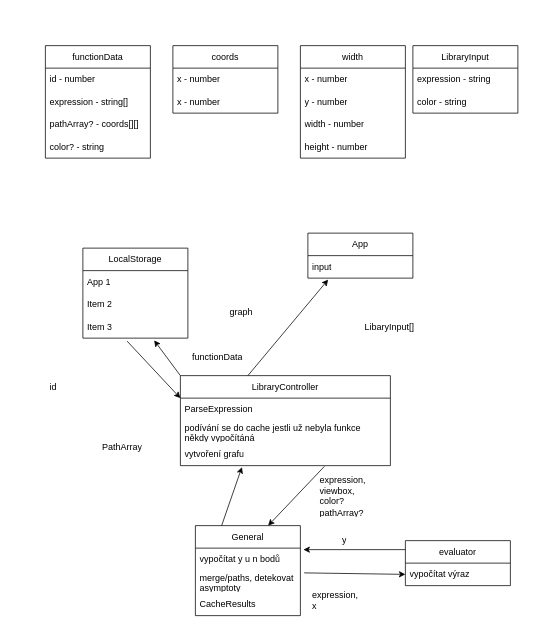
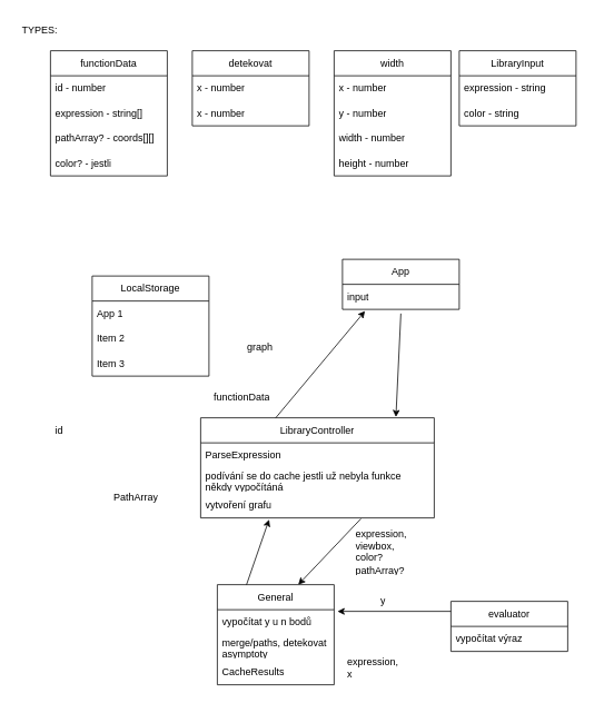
  <mxCell id="0" />
  <mxCell id="1" parent="0" />
  <mxCell id="2" value="LibraryController" style="swimlane;fontStyle=0;childLayout=stackLayout;horizontal=1;startSize=30;horizontalStack=0;resizeParent=1;resizeParentMax=0;resizeLast=0;collapsible=1;marginBottom=0;whiteSpace=wrap;html=1;" vertex="1" parent="1"><mxGeometry x="240" y="500" width="280" height="120" as="geometry" /></mxCell>
  <mxCell id="3" value="ParseExpression" style="text;strokeColor=none;fillColor=none;align=left;verticalAlign=middle;spacingLeft=4;spacingRight=4;overflow=hidden;points=[[0,0.5],[1,0.5]];portConstraint=eastwest;rotatable=0;whiteSpace=wrap;html=1;" vertex="1" parent="2"><mxGeometry y="30" width="280" height="30" as="geometry" /></mxCell>
  <mxCell id="4" value="podívání se do cache jestli už nebyla funkce někdy vypočítáná" style="text;strokeColor=none;fillColor=none;align=left;verticalAlign=middle;spacingLeft=4;spacingRight=4;overflow=hidden;points=[[0,0.5],[1,0.5]];portConstraint=eastwest;rotatable=0;whiteSpace=wrap;html=1;" vertex="1" parent="2"><mxGeometry y="60" width="280" height="30" as="geometry" /></mxCell>
  <mxCell id="5" value="vytvoření grafu" style="text;strokeColor=none;fillColor=none;align=left;verticalAlign=middle;spacingLeft=4;spacingRight=4;overflow=hidden;points=[[0,0.5],[1,0.5]];portConstraint=eastwest;rotatable=0;whiteSpace=wrap;html=1;" vertex="1" parent="2"><mxGeometry y="90" width="280" height="30" as="geometry" /></mxCell>
  <mxCell id="6" value="App" style="swimlane;fontStyle=0;childLayout=stackLayout;horizontal=1;startSize=30;horizontalStack=0;resizeParent=1;resizeParentMax=0;resizeLast=0;collapsible=1;marginBottom=0;whiteSpace=wrap;html=1;" vertex="1" parent="1"><mxGeometry x="410" y="310" width="140" height="60" as="geometry" /></mxCell>
  <mxCell id="7" value="input" style="text;strokeColor=none;fillColor=none;align=left;verticalAlign=middle;spacingLeft=4;spacingRight=4;overflow=hidden;points=[[0,0.5],[1,0.5]];portConstraint=eastwest;rotatable=0;whiteSpace=wrap;html=1;" vertex="1" parent="6"><mxGeometry y="30" width="140" height="30" as="geometry" /></mxCell>
  <mxCell id="8" value="LocalStorage" style="swimlane;fontStyle=0;childLayout=stackLayout;horizontal=1;startSize=30;horizontalStack=0;resizeParent=1;resizeParentMax=0;resizeLast=0;collapsible=1;marginBottom=0;whiteSpace=wrap;html=1;" vertex="1" parent="1"><mxGeometry x="110" y="330" width="140" height="120" as="geometry" /></mxCell>
  <mxCell id="9" value="App 1" style="text;strokeColor=none;fillColor=none;align=left;verticalAlign=middle;spacingLeft=4;spacingRight=4;overflow=hidden;points=[[0,0.5],[1,0.5]];portConstraint=eastwest;rotatable=0;whiteSpace=wrap;html=1;" vertex="1" parent="8"><mxGeometry y="30" width="140" height="30" as="geometry" /></mxCell>
  <mxCell id="10" value="Item 2" style="text;strokeColor=none;fillColor=none;align=left;verticalAlign=middle;spacingLeft=4;spacingRight=4;overflow=hidden;points=[[0,0.5],[1,0.5]];portConstraint=eastwest;rotatable=0;whiteSpace=wrap;html=1;" vertex="1" parent="8"><mxGeometry y="60" width="140" height="30" as="geometry" /></mxCell>
  <mxCell id="11" value="Item 3" style="text;strokeColor=none;fillColor=none;align=left;verticalAlign=middle;spacingLeft=4;spacingRight=4;overflow=hidden;points=[[0,0.5],[1,0.5]];portConstraint=eastwest;rotatable=0;whiteSpace=wrap;html=1;" vertex="1" parent="8"><mxGeometry y="90" width="140" height="30" as="geometry" /></mxCell>
  <mxCell id="12" value="General" style="swimlane;fontStyle=0;childLayout=stackLayout;horizontal=1;startSize=30;horizontalStack=0;resizeParent=1;resizeParentMax=0;resizeLast=0;collapsible=1;marginBottom=0;whiteSpace=wrap;html=1;" vertex="1" parent="1"><mxGeometry x="260" y="700" width="140" height="120" as="geometry" /></mxCell>
  <mxCell id="13" value="vypočítat y u n bodů" style="text;strokeColor=none;fillColor=none;align=left;verticalAlign=middle;spacingLeft=4;spacingRight=4;overflow=hidden;points=[[0,0.5],[1,0.5]];portConstraint=eastwest;rotatable=0;whiteSpace=wrap;html=1;" vertex="1" parent="12"><mxGeometry y="30" width="140" height="30" as="geometry" /></mxCell>
  <mxCell id="14" value="merge/paths, detekovat asymptoty" style="text;strokeColor=none;fillColor=none;align=left;verticalAlign=middle;spacingLeft=4;spacingRight=4;overflow=hidden;points=[[0,0.5],[1,0.5]];portConstraint=eastwest;rotatable=0;whiteSpace=wrap;html=1;" vertex="1" parent="12"><mxGeometry y="60" width="140" height="30" as="geometry" /></mxCell>
  <mxCell id="15" value="CacheResults" style="text;strokeColor=none;fillColor=none;align=left;verticalAlign=middle;spacingLeft=4;spacingRight=4;overflow=hidden;points=[[0,0.5],[1,0.5]];portConstraint=eastwest;rotatable=0;whiteSpace=wrap;html=1;" vertex="1" parent="12"><mxGeometry y="90" width="140" height="30" as="geometry" /></mxCell>
  <mxCell id="16" value="evaluator" style="swimlane;fontStyle=0;childLayout=stackLayout;horizontal=1;startSize=30;horizontalStack=0;resizeParent=1;resizeParentMax=0;resizeLast=0;collapsible=1;marginBottom=0;whiteSpace=wrap;html=1;" vertex="1" parent="1"><mxGeometry x="540" y="720" width="140" height="60" as="geometry" /></mxCell>
  <mxCell id="17" value="vypočítat výraz" style="text;strokeColor=none;fillColor=none;align=left;verticalAlign=middle;spacingLeft=4;spacingRight=4;overflow=hidden;points=[[0,0.5],[1,0.5]];portConstraint=eastwest;rotatable=0;whiteSpace=wrap;html=1;" vertex="1" parent="16"><mxGeometry y="30" width="140" height="30" as="geometry" /></mxCell>
  <mxCell id="18" value="functionData" style="swimlane;fontStyle=0;childLayout=stackLayout;horizontal=1;startSize=30;horizontalStack=0;resizeParent=1;resizeParentMax=0;resizeLast=0;collapsible=1;marginBottom=0;whiteSpace=wrap;html=1;" vertex="1" parent="1"><mxGeometry x="60" y="60" width="140" height="150" as="geometry" /></mxCell>
  <mxCell id="19" value="id - number" style="text;strokeColor=none;fillColor=none;align=left;verticalAlign=middle;spacingLeft=4;spacingRight=4;overflow=hidden;points=[[0,0.5],[1,0.5]];portConstraint=eastwest;rotatable=0;whiteSpace=wrap;html=1;" vertex="1" parent="18"><mxGeometry y="30" width="140" height="30" as="geometry" /></mxCell>
  <mxCell id="20" value="expression - string[]" style="text;strokeColor=none;fillColor=none;align=left;verticalAlign=middle;spacingLeft=4;spacingRight=4;overflow=hidden;points=[[0,0.5],[1,0.5]];portConstraint=eastwest;rotatable=0;whiteSpace=wrap;html=1;" vertex="1" parent="18"><mxGeometry y="60" width="140" height="30" as="geometry" /></mxCell>
  <mxCell id="21" value="pathArray? - coords[][]" style="text;strokeColor=none;fillColor=none;align=left;verticalAlign=middle;spacingLeft=4;spacingRight=4;overflow=hidden;points=[[0,0.5],[1,0.5]];portConstraint=eastwest;rotatable=0;whiteSpace=wrap;html=1;" vertex="1" parent="18"><mxGeometry y="90" width="140" height="30" as="geometry" /></mxCell>
- <mxCell id="22" value="color? - string" style="text;strokeColor=none;fillColor=none;align=left;verticalAlign=middle;spacingLeft=4;spacingRight=4;overflow=hidden;points=[[0,0.5],[1,0.5]];portConstraint=eastwest;rotatable=0;whiteSpace=wrap;html=1;" vertex="1" parent="18"><mxGeometry y="120" width="140" height="30" as="geometry" /></mxCell>
- <mxCell id="23" value="coords" style="swimlane;fontStyle=0;childLayout=stackLayout;horizontal=1;startSize=30;horizontalStack=0;resizeParent=1;resizeParentMax=0;resizeLast=0;collapsible=1;marginBottom=0;whiteSpace=wrap;html=1;" vertex="1" parent="1"><mxGeometry x="230" y="60" width="140" height="90" as="geometry" /></mxCell>
+ <mxCell id="22" value="color? - jestli" style="text;strokeColor=none;fillColor=none;align=left;verticalAlign=middle;spacingLeft=4;spacingRight=4;overflow=hidden;points=[[0,0.5],[1,0.5]];portConstraint=eastwest;rotatable=0;whiteSpace=wrap;html=1;" vertex="1" parent="18"><mxGeometry y="120" width="140" height="30" as="geometry" /></mxCell>
+ <mxCell id="23" value="detekovat" style="swimlane;fontStyle=0;childLayout=stackLayout;horizontal=1;startSize=30;horizontalStack=0;resizeParent=1;resizeParentMax=0;resizeLast=0;collapsible=1;marginBottom=0;whiteSpace=wrap;html=1;" vertex="1" parent="1"><mxGeometry x="230" y="60" width="140" height="90" as="geometry" /></mxCell>
  <mxCell id="24" value="x - number" style="text;strokeColor=none;fillColor=none;align=left;verticalAlign=middle;spacingLeft=4;spacingRight=4;overflow=hidden;points=[[0,0.5],[1,0.5]];portConstraint=eastwest;rotatable=0;whiteSpace=wrap;html=1;" vertex="1" parent="23"><mxGeometry y="30" width="140" height="30" as="geometry" /></mxCell>
  <mxCell id="25" value="x - number" style="text;strokeColor=none;fillColor=none;align=left;verticalAlign=middle;spacingLeft=4;spacingRight=4;overflow=hidden;points=[[0,0.5],[1,0.5]];portConstraint=eastwest;rotatable=0;whiteSpace=wrap;html=1;" vertex="1" parent="23"><mxGeometry y="60" width="140" height="30" as="geometry" /></mxCell>
  <mxCell id="26" value="width" style="swimlane;fontStyle=0;childLayout=stackLayout;horizontal=1;startSize=30;horizontalStack=0;resizeParent=1;resizeParentMax=0;resizeLast=0;collapsible=1;marginBottom=0;whiteSpace=wrap;html=1;" vertex="1" parent="1"><mxGeometry x="400" y="60" width="140" height="150" as="geometry" /></mxCell>
  <mxCell id="27" value="x - number" style="text;strokeColor=none;fillColor=none;align=left;verticalAlign=middle;spacingLeft=4;spacingRight=4;overflow=hidden;points=[[0,0.5],[1,0.5]];portConstraint=eastwest;rotatable=0;whiteSpace=wrap;html=1;" vertex="1" parent="26"><mxGeometry y="30" width="140" height="30" as="geometry" /></mxCell>
  <mxCell id="28" value="y - number" style="text;strokeColor=none;fillColor=none;align=left;verticalAlign=middle;spacingLeft=4;spacingRight=4;overflow=hidden;points=[[0,0.5],[1,0.5]];portConstraint=eastwest;rotatable=0;whiteSpace=wrap;html=1;" vertex="1" parent="26"><mxGeometry y="60" width="140" height="30" as="geometry" /></mxCell>
  <mxCell id="29" value="width - number" style="text;strokeColor=none;fillColor=none;align=left;verticalAlign=middle;spacingLeft=4;spacingRight=4;overflow=hidden;points=[[0,0.5],[1,0.5]];portConstraint=eastwest;rotatable=0;whiteSpace=wrap;html=1;" vertex="1" parent="26"><mxGeometry y="90" width="140" height="30" as="geometry" /></mxCell>
  <mxCell id="30" value="height - number" style="text;strokeColor=none;fillColor=none;align=left;verticalAlign=middle;spacingLeft=4;spacingRight=4;overflow=hidden;points=[[0,0.5],[1,0.5]];portConstraint=eastwest;rotatable=0;whiteSpace=wrap;html=1;" vertex="1" parent="26"><mxGeometry y="120" width="140" height="30" as="geometry" /></mxCell>
  <mxCell id="31" value="LibraryInput" style="swimlane;fontStyle=0;childLayout=stackLayout;horizontal=1;startSize=30;horizontalStack=0;resizeParent=1;resizeParentMax=0;resizeLast=0;collapsible=1;marginBottom=0;whiteSpace=wrap;html=1;" vertex="1" parent="1"><mxGeometry x="550" y="60" width="140" height="90" as="geometry" /></mxCell>
  <mxCell id="32" value="expression - string" style="text;strokeColor=none;fillColor=none;align=left;verticalAlign=middle;spacingLeft=4;spacingRight=4;overflow=hidden;points=[[0,0.5],[1,0.5]];portConstraint=eastwest;rotatable=0;whiteSpace=wrap;html=1;" vertex="1" parent="31"><mxGeometry y="30" width="140" height="30" as="geometry" /></mxCell>
  <mxCell id="33" value="color - string" style="text;strokeColor=none;fillColor=none;align=left;verticalAlign=middle;spacingLeft=4;spacingRight=4;overflow=hidden;points=[[0,0.5],[1,0.5]];portConstraint=eastwest;rotatable=0;whiteSpace=wrap;html=1;" vertex="1" parent="31"><mxGeometry y="60" width="140" height="30" as="geometry" /></mxCell>
  <mxCell id="34" value="" style="endArrow=classic;html=1;rounded=0;entryX=0.193;entryY=1.067;entryDx=0;entryDy=0;entryPerimeter=0;" edge="1" parent="1" target="7"><mxGeometry width="50" height="50" relative="1" as="geometry"><mxPoint x="330" y="500" as="sourcePoint" /><mxPoint x="380" y="450" as="targetPoint" /></mxGeometry></mxCell>
+ <mxCell id="35" value="" style="endArrow=classic;html=1;rounded=0;entryX=0.836;entryY=-0.008;entryDx=0;entryDy=0;entryPerimeter=0;exitX=0.5;exitY=1.167;exitDx=0;exitDy=0;exitPerimeter=0;" edge="1" parent="1" source="7" target="2"><mxGeometry width="50" height="50" relative="1" as="geometry"><mxPoint x="460" y="380" as="sourcePoint" /><mxPoint x="477" y="370" as="targetPoint" /></mxGeometry></mxCell>
  <mxCell id="36" value="" style="endArrow=classic;html=1;rounded=0;entryX=0.693;entryY=0;entryDx=0;entryDy=0;entryPerimeter=0;exitX=0.686;exitY=1.033;exitDx=0;exitDy=0;exitPerimeter=0;" edge="1" parent="1" source="5" target="12"><mxGeometry width="50" height="50" relative="1" as="geometry"><mxPoint x="450" y="598" as="sourcePoint" /><mxPoint x="572" y="470" as="targetPoint" /></mxGeometry></mxCell>
- <mxCell id="37" value="" style="endArrow=classic;html=1;rounded=0;entryX=0;entryY=0.5;entryDx=0;entryDy=0;exitX=1.036;exitY=0.1;exitDx=0;exitDy=0;exitPerimeter=0;" edge="1" parent="1" source="14" target="17"><mxGeometry width="50" height="50" relative="1" as="geometry"><mxPoint x="440" y="760" as="sourcePoint" /><mxPoint x="520" y="765" as="targetPoint" /></mxGeometry></mxCell>
- <mxCell id="38" value="" style="endArrow=classic;html=1;rounded=0;entryX=0.679;entryY=1.1;entryDx=0;entryDy=0;exitX=0;exitY=0;exitDx=0;exitDy=0;entryPerimeter=0;" edge="1" parent="1" source="2" target="11"><mxGeometry width="50" height="50" relative="1" as="geometry"><mxPoint x="110" y="550" as="sourcePoint" /><mxPoint x="225" y="552" as="targetPoint" /></mxGeometry></mxCell>
  <mxCell id="39" value="" style="endArrow=classic;html=1;rounded=0;entryX=0.293;entryY=1.067;entryDx=0;entryDy=0;exitX=0.25;exitY=0;exitDx=0;exitDy=0;entryPerimeter=0;" edge="1" parent="1" source="12" target="5"><mxGeometry width="50" height="50" relative="1" as="geometry"><mxPoint x="260" y="677" as="sourcePoint" /><mxPoint x="205" y="630" as="targetPoint" /></mxGeometry></mxCell>
- <mxCell id="40" value="" style="endArrow=classic;html=1;rounded=0;entryX=0;entryY=0;entryDx=0;entryDy=0;exitX=0.421;exitY=1.133;exitDx=0;exitDy=0;entryPerimeter=0;exitPerimeter=0;" edge="1" parent="1" source="11" target="3"><mxGeometry width="50" height="50" relative="1" as="geometry"><mxPoint x="305" y="710" as="sourcePoint" /><mxPoint x="311" y="632" as="targetPoint" /></mxGeometry></mxCell>
  <mxCell id="41" value="" style="endArrow=classic;html=1;rounded=0;entryX=1.029;entryY=0.067;entryDx=0;entryDy=0;entryPerimeter=0;" edge="1" parent="1" target="13"><mxGeometry width="50" height="50" relative="1" as="geometry"><mxPoint x="540" y="732" as="sourcePoint" /><mxPoint x="270" y="540" as="targetPoint" /></mxGeometry></mxCell>
- <mxCell id="43" value="LibaryInput[]" style="text;strokeColor=none;fillColor=none;align=left;verticalAlign=middle;spacingLeft=4;spacingRight=4;overflow=hidden;points=[[0,0.5],[1,0.5]];portConstraint=eastwest;rotatable=0;whiteSpace=wrap;html=1;" vertex="1" parent="1"><mxGeometry x="480" y="420" width="80" height="30" as="geometry" /></mxCell>
- <mxCell id="44" value="graph" style="text;strokeColor=none;fillColor=none;align=left;verticalAlign=middle;spacingLeft=4;spacingRight=4;overflow=hidden;points=[[0,0.5],[1,0.5]];portConstraint=eastwest;rotatable=0;whiteSpace=wrap;html=1;" vertex="1" parent="1"><mxGeometry x="300" y="400" width="80" height="30" as="geometry" /></mxCell>
+ <mxCell id="42" value="TYPES:" style="text;strokeColor=none;fillColor=none;align=left;verticalAlign=middle;spacingLeft=4;spacingRight=4;overflow=hidden;points=[[0,0.5],[1,0.5]];portConstraint=eastwest;rotatable=0;whiteSpace=wrap;html=1;" vertex="1" parent="1"><mxGeometry x="20" y="20" width="80" height="30" as="geometry" /></mxCell>
+ <mxCell id="44" value="graph" style="text;strokeColor=none;fillColor=none;align=left;verticalAlign=middle;spacingLeft=4;spacingRight=4;overflow=hidden;points=[[0,0.5],[1,0.5]];portConstraint=eastwest;rotatable=0;whiteSpace=wrap;html=1;" vertex="1" parent="1"><mxGeometry x="290" y="400" width="80" height="30" as="geometry" /></mxCell>
  <mxCell id="45" value="expression, viewbox, color?&lt;br&gt;pathArray?" style="text;strokeColor=none;fillColor=none;align=left;verticalAlign=middle;spacingLeft=4;spacingRight=4;overflow=hidden;points=[[0,0.5],[1,0.5]];portConstraint=eastwest;rotatable=0;whiteSpace=wrap;html=1;" vertex="1" parent="1"><mxGeometry x="420" y="630" width="80" height="60" as="geometry" /></mxCell>
  <mxCell id="46" value="expression, x" style="text;strokeColor=none;fillColor=none;align=left;verticalAlign=middle;spacingLeft=4;spacingRight=4;overflow=hidden;points=[[0,0.5],[1,0.5]];portConstraint=eastwest;rotatable=0;whiteSpace=wrap;html=1;" vertex="1" parent="1"><mxGeometry x="410" y="780" width="80" height="40" as="geometry" /></mxCell>
  <mxCell id="47" value="y" style="text;strokeColor=none;fillColor=none;align=left;verticalAlign=middle;spacingLeft=4;spacingRight=4;overflow=hidden;points=[[0,0.5],[1,0.5]];portConstraint=eastwest;rotatable=0;whiteSpace=wrap;html=1;" vertex="1" parent="1"><mxGeometry x="450" y="700" width="80" height="40" as="geometry" /></mxCell>
  <mxCell id="48" value="PathArray" style="text;strokeColor=none;fillColor=none;align=left;verticalAlign=middle;spacingLeft=4;spacingRight=4;overflow=hidden;points=[[0,0.5],[1,0.5]];portConstraint=eastwest;rotatable=0;whiteSpace=wrap;html=1;" vertex="1" parent="1"><mxGeometry x="130" y="580" width="80" height="30" as="geometry" /></mxCell>
  <mxCell id="49" value="id" style="text;strokeColor=none;fillColor=none;align=left;verticalAlign=middle;spacingLeft=4;spacingRight=4;overflow=hidden;points=[[0,0.5],[1,0.5]];portConstraint=eastwest;rotatable=0;whiteSpace=wrap;html=1;" vertex="1" parent="1"><mxGeometry x="60" y="500" width="80" height="30" as="geometry" /></mxCell>
  <mxCell id="50" value="functionData" style="text;strokeColor=none;fillColor=none;align=left;verticalAlign=middle;spacingLeft=4;spacingRight=4;overflow=hidden;points=[[0,0.5],[1,0.5]];portConstraint=eastwest;rotatable=0;whiteSpace=wrap;html=1;" vertex="1" parent="1"><mxGeometry x="250" y="460" width="80" height="30" as="geometry" /></mxCell>
